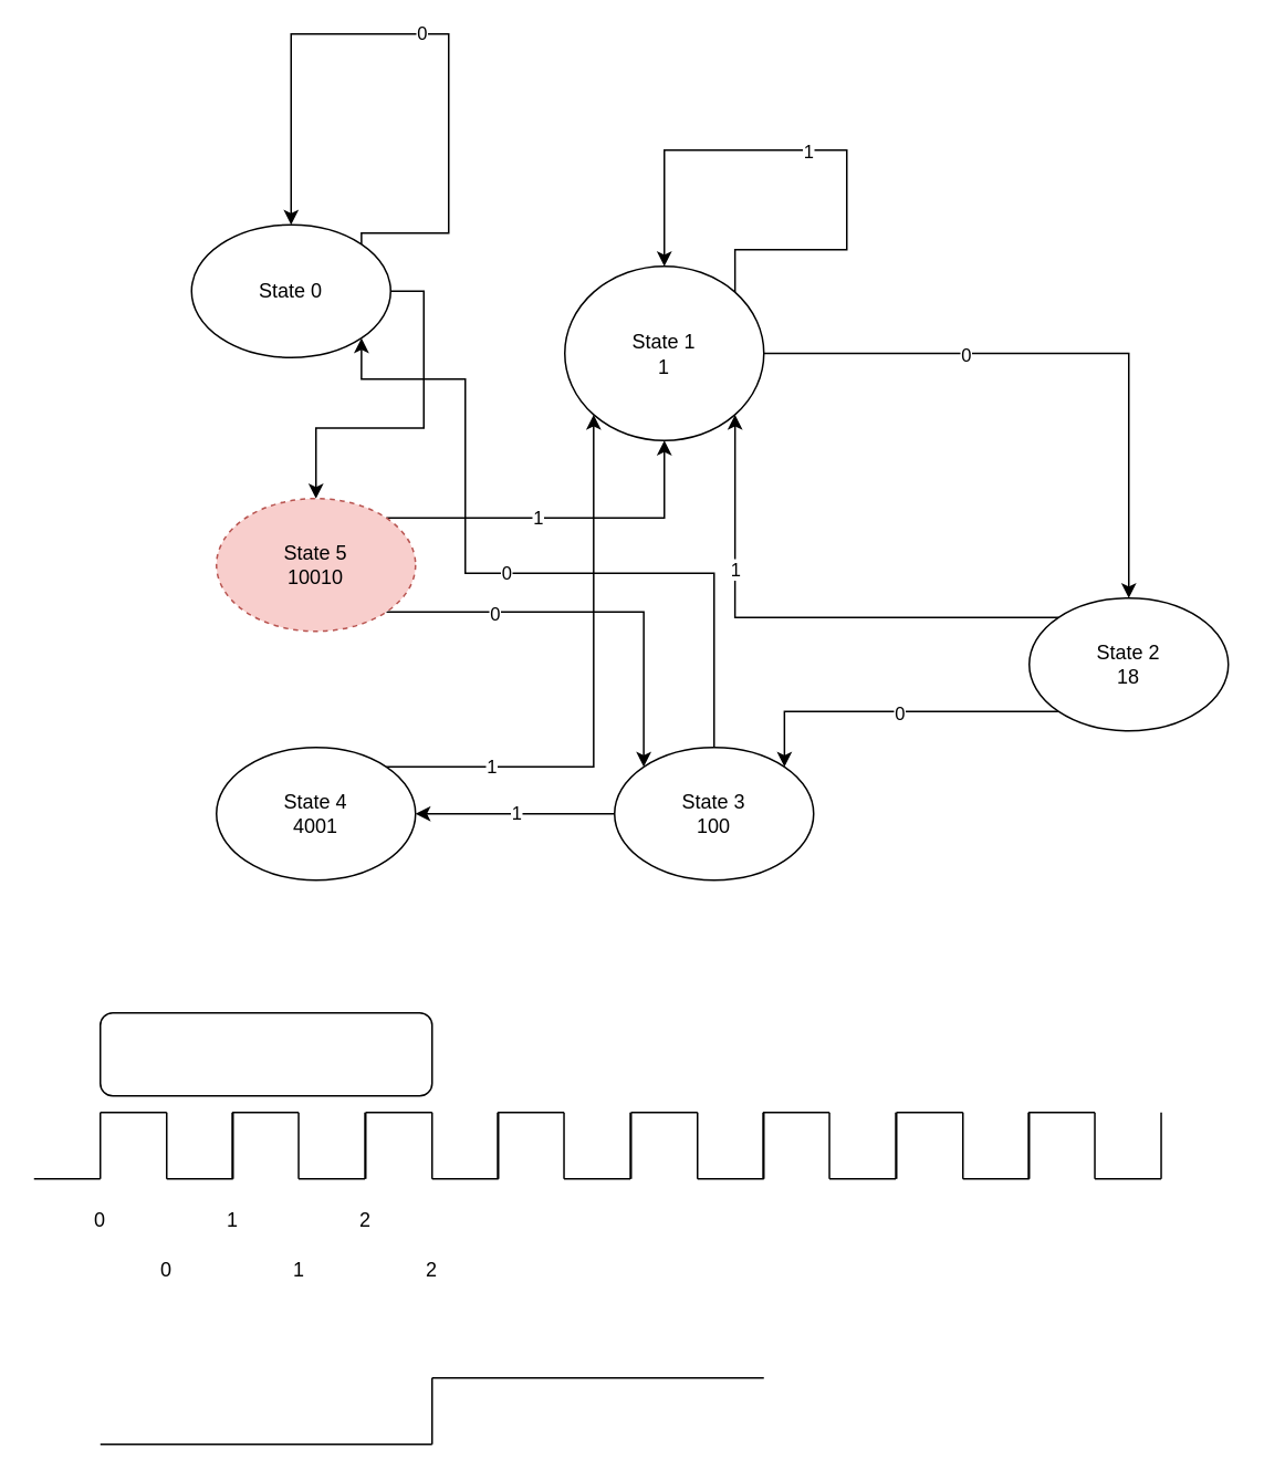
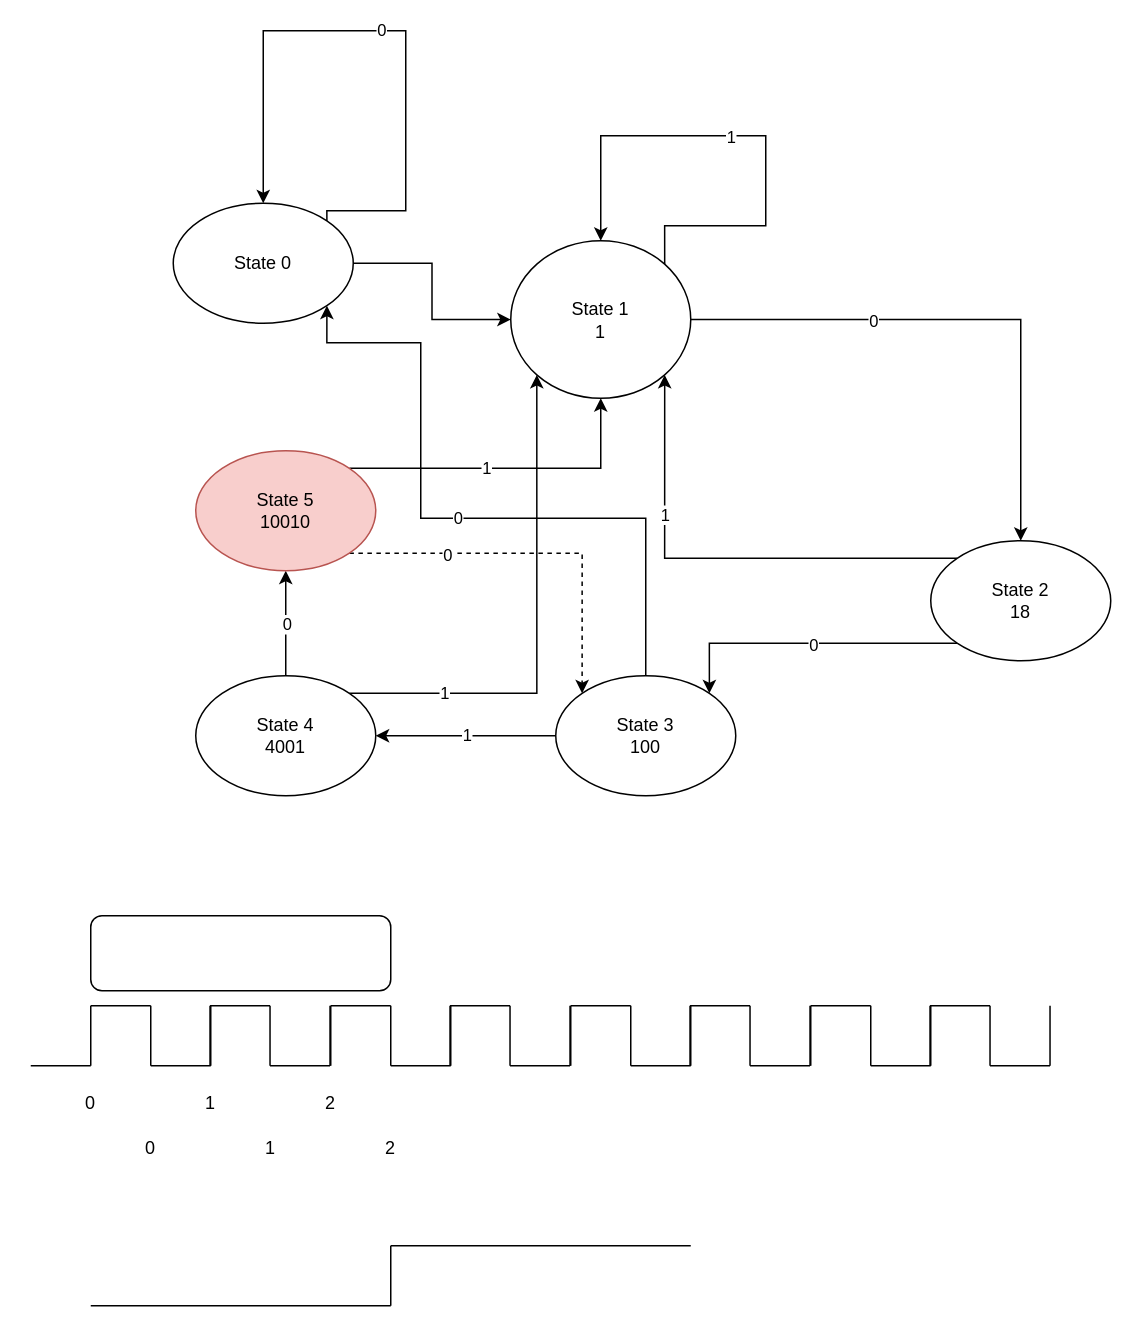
  <mxCell id="0" />
  <mxCell id="1" parent="0" />
- <mxCell id="2" style="edgeStyle=orthogonalEdgeStyle;rounded=0;orthogonalLoop=1;jettySize=auto;html=1;exitX=1;exitY=0.5;exitDx=0;exitDy=0;" edge="1" parent="1" source="3" target="29"><mxGeometry relative="1" as="geometry" /></mxCell>
+ <mxCell id="2" style="edgeStyle=orthogonalEdgeStyle;rounded=0;orthogonalLoop=1;jettySize=auto;html=1;exitX=1;exitY=0.5;exitDx=0;exitDy=0;entryX=0;entryY=0.5;entryDx=0;entryDy=0;" edge="1" parent="1" source="3" target="6"><mxGeometry relative="1" as="geometry" /></mxCell>
  <mxCell id="3" value="State 0" style="ellipse;whiteSpace=wrap;html=1;" vertex="1" parent="1"><mxGeometry x="115" y="135" width="120" height="80" as="geometry" /></mxCell>
  <mxCell id="4" style="edgeStyle=orthogonalEdgeStyle;rounded=0;orthogonalLoop=1;jettySize=auto;html=1;exitX=1;exitY=0.5;exitDx=0;exitDy=0;" edge="1" parent="1" source="6" target="11"><mxGeometry relative="1" as="geometry" /></mxCell>
  <mxCell id="5" value="0" style="edgeLabel;html=1;align=center;verticalAlign=middle;resizable=0;points=[];" vertex="1" connectable="0" parent="4"><mxGeometry x="-0.341" y="-1" relative="1" as="geometry"><mxPoint as="offset" /></mxGeometry></mxCell>
  <mxCell id="6" value="State 1&lt;br&gt;1" style="ellipse;whiteSpace=wrap;html=1;" vertex="1" parent="1"><mxGeometry x="340" y="160" width="120" height="105" as="geometry" /></mxCell>
  <mxCell id="7" style="edgeStyle=orthogonalEdgeStyle;rounded=0;orthogonalLoop=1;jettySize=auto;html=1;exitX=0;exitY=1;exitDx=0;exitDy=0;entryX=1;entryY=0;entryDx=0;entryDy=0;" edge="1" parent="1" source="11" target="16"><mxGeometry relative="1" as="geometry" /></mxCell>
  <mxCell id="8" value="0" style="edgeLabel;html=1;align=center;verticalAlign=middle;resizable=0;points=[];" vertex="1" connectable="0" parent="7"><mxGeometry x="-0.037" y="1" relative="1" as="geometry"><mxPoint as="offset" /></mxGeometry></mxCell>
  <mxCell id="9" style="edgeStyle=orthogonalEdgeStyle;rounded=0;orthogonalLoop=1;jettySize=auto;html=1;exitX=0;exitY=0;exitDx=0;exitDy=0;entryX=1;entryY=1;entryDx=0;entryDy=0;" edge="1" parent="1" source="11" target="6"><mxGeometry relative="1" as="geometry" /></mxCell>
  <mxCell id="10" value="1" style="edgeLabel;html=1;align=center;verticalAlign=middle;resizable=0;points=[];" vertex="1" connectable="0" parent="9"><mxGeometry x="0.412" relative="1" as="geometry"><mxPoint as="offset" /></mxGeometry></mxCell>
  <mxCell id="11" value="State 2&lt;br&gt;18" style="ellipse;whiteSpace=wrap;html=1;" vertex="1" parent="1"><mxGeometry x="620" y="360" width="120" height="80" as="geometry" /></mxCell>
  <mxCell id="12" style="edgeStyle=orthogonalEdgeStyle;rounded=0;orthogonalLoop=1;jettySize=auto;html=1;exitX=0;exitY=0.5;exitDx=0;exitDy=0;entryX=1;entryY=0.5;entryDx=0;entryDy=0;" edge="1" parent="1" source="16" target="21"><mxGeometry relative="1" as="geometry" /></mxCell>
  <mxCell id="13" value="1" style="edgeLabel;html=1;align=center;verticalAlign=middle;resizable=0;points=[];" vertex="1" connectable="0" parent="12"><mxGeometry x="0.008" y="-1" relative="1" as="geometry"><mxPoint as="offset" /></mxGeometry></mxCell>
  <mxCell id="14" style="edgeStyle=orthogonalEdgeStyle;rounded=0;orthogonalLoop=1;jettySize=auto;html=1;exitX=0.5;exitY=0;exitDx=0;exitDy=0;entryX=1;entryY=1;entryDx=0;entryDy=0;" edge="1" parent="1" source="16" target="3"><mxGeometry relative="1" as="geometry"><Array as="points"><mxPoint x="430" y="345" /><mxPoint x="280" y="345" /><mxPoint x="280" y="228" /></Array></mxGeometry></mxCell>
  <mxCell id="15" value="0" style="edgeLabel;html=1;align=center;verticalAlign=middle;resizable=0;points=[];" vertex="1" connectable="0" parent="14"><mxGeometry x="0.004" y="-1" relative="1" as="geometry"><mxPoint as="offset" /></mxGeometry></mxCell>
  <mxCell id="16" value="State 3&lt;br&gt;100" style="ellipse;whiteSpace=wrap;html=1;" vertex="1" parent="1"><mxGeometry x="370" y="450" width="120" height="80" as="geometry" /></mxCell>
+ <mxCell id="17" style="edgeStyle=orthogonalEdgeStyle;rounded=0;orthogonalLoop=1;jettySize=auto;html=1;exitX=0.5;exitY=0;exitDx=0;exitDy=0;entryX=0.5;entryY=1;entryDx=0;entryDy=0;" edge="1" parent="1" source="21" target="29"><mxGeometry relative="1" as="geometry" /></mxCell>
+ <mxCell id="18" value="0" style="edgeLabel;html=1;align=center;verticalAlign=middle;resizable=0;points=[];" vertex="1" connectable="0" parent="17"><mxGeometry x="-0.014" relative="1" as="geometry"><mxPoint as="offset" /></mxGeometry></mxCell>
  <mxCell id="19" style="edgeStyle=orthogonalEdgeStyle;rounded=0;orthogonalLoop=1;jettySize=auto;html=1;exitX=1;exitY=0;exitDx=0;exitDy=0;entryX=0;entryY=1;entryDx=0;entryDy=0;" edge="1" parent="1" source="21" target="6"><mxGeometry relative="1" as="geometry" /></mxCell>
  <mxCell id="20" value="1" style="edgeLabel;html=1;align=center;verticalAlign=middle;resizable=0;points=[];" vertex="1" connectable="0" parent="19"><mxGeometry x="-0.626" relative="1" as="geometry"><mxPoint as="offset" /></mxGeometry></mxCell>
  <mxCell id="21" value="State 4&lt;br&gt;4001" style="ellipse;whiteSpace=wrap;html=1;" vertex="1" parent="1"><mxGeometry x="130" y="450" width="120" height="80" as="geometry" /></mxCell>
  <mxCell id="22" value="0" style="edgeStyle=orthogonalEdgeStyle;rounded=0;orthogonalLoop=1;jettySize=auto;html=1;exitX=1;exitY=0;exitDx=0;exitDy=0;entryX=0.5;entryY=0;entryDx=0;entryDy=0;" edge="1" parent="1" source="3" target="3"><mxGeometry relative="1" as="geometry"><Array as="points"><mxPoint x="232" y="140" /><mxPoint x="270" y="140" /><mxPoint x="270" y="20" /><mxPoint x="190" y="20" /></Array></mxGeometry></mxCell>
  <mxCell id="23" style="edgeStyle=orthogonalEdgeStyle;rounded=0;orthogonalLoop=1;jettySize=auto;html=1;exitX=1;exitY=0;exitDx=0;exitDy=0;entryX=0.5;entryY=0;entryDx=0;entryDy=0;" edge="1" parent="1" source="6" target="6"><mxGeometry relative="1" as="geometry"><Array as="points"><mxPoint x="472" y="150" /><mxPoint x="510" y="150" /><mxPoint x="510" y="90" /><mxPoint x="430" y="90" /></Array></mxGeometry></mxCell>
  <mxCell id="24" value="1" style="edgeLabel;html=1;align=center;verticalAlign=middle;resizable=0;points=[];" vertex="1" connectable="0" parent="23"><mxGeometry x="0.06" relative="1" as="geometry"><mxPoint as="offset" /></mxGeometry></mxCell>
- <mxCell id="25" style="edgeStyle=orthogonalEdgeStyle;rounded=0;orthogonalLoop=1;jettySize=auto;html=1;exitX=1;exitY=1;exitDx=0;exitDy=0;entryX=0;entryY=0;entryDx=0;entryDy=0;" edge="1" parent="1" source="29" target="16"><mxGeometry relative="1" as="geometry" /></mxCell>
+ <mxCell id="25" style="edgeStyle=orthogonalEdgeStyle;rounded=0;orthogonalLoop=1;jettySize=auto;html=1;exitX=1;exitY=1;exitDx=0;exitDy=0;entryX=0;entryY=0;entryDx=0;entryDy=0;dashed=1;" edge="1" parent="1" source="29" target="16"><mxGeometry relative="1" as="geometry" /></mxCell>
  <mxCell id="26" value="0" style="edgeLabel;html=1;align=center;verticalAlign=middle;resizable=0;points=[];" vertex="1" connectable="0" parent="25"><mxGeometry x="-0.474" y="-1" relative="1" as="geometry"><mxPoint as="offset" /></mxGeometry></mxCell>
  <mxCell id="27" style="edgeStyle=orthogonalEdgeStyle;rounded=0;orthogonalLoop=1;jettySize=auto;html=1;exitX=1;exitY=0;exitDx=0;exitDy=0;entryX=0.5;entryY=1;entryDx=0;entryDy=0;" edge="1" parent="1" source="29" target="6"><mxGeometry relative="1" as="geometry" /></mxCell>
  <mxCell id="28" value="1" style="edgeLabel;html=1;align=center;verticalAlign=middle;resizable=0;points=[];" vertex="1" connectable="0" parent="27"><mxGeometry x="-0.154" relative="1" as="geometry"><mxPoint as="offset" /></mxGeometry></mxCell>
- <mxCell id="29" value="State 5&lt;br&gt;10010" style="ellipse;whiteSpace=wrap;html=1;fillColor=#f8cecc;strokeColor=#b85450;dashed=1;" vertex="1" parent="1"><mxGeometry x="130" y="300" width="120" height="80" as="geometry" /></mxCell>
+ <mxCell id="29" value="State 5&lt;br&gt;10010" style="ellipse;whiteSpace=wrap;html=1;fillColor=#f8cecc;strokeColor=#b85450;" vertex="1" parent="1"><mxGeometry x="130" y="300" width="120" height="80" as="geometry" /></mxCell>
  <mxCell id="30" value="" style="endArrow=none;html=1;rounded=0;" edge="1" parent="1"><mxGeometry width="50" height="50" relative="1" as="geometry"><mxPoint x="60" y="710" as="sourcePoint" /><mxPoint x="60" y="670" as="targetPoint" /></mxGeometry></mxCell>
  <mxCell id="31" value="" style="endArrow=none;html=1;rounded=0;" edge="1" parent="1"><mxGeometry width="50" height="50" relative="1" as="geometry"><mxPoint x="60" y="670" as="sourcePoint" /><mxPoint x="100" y="670" as="targetPoint" /></mxGeometry></mxCell>
  <mxCell id="32" value="" style="endArrow=none;html=1;rounded=0;" edge="1" parent="1"><mxGeometry width="50" height="50" relative="1" as="geometry"><mxPoint x="100" y="710" as="sourcePoint" /><mxPoint x="100" y="670" as="targetPoint" /></mxGeometry></mxCell>
  <mxCell id="33" value="" style="endArrow=none;html=1;rounded=0;" edge="1" parent="1"><mxGeometry width="50" height="50" relative="1" as="geometry"><mxPoint x="100" y="710" as="sourcePoint" /><mxPoint x="140" y="710" as="targetPoint" /></mxGeometry></mxCell>
  <mxCell id="34" value="" style="endArrow=none;html=1;rounded=0;" edge="1" parent="1"><mxGeometry width="50" height="50" relative="1" as="geometry"><mxPoint x="140" y="710" as="sourcePoint" /><mxPoint x="140" y="670" as="targetPoint" /></mxGeometry></mxCell>
  <mxCell id="35" value="" style="endArrow=none;html=1;rounded=0;" edge="1" parent="1"><mxGeometry width="50" height="50" relative="1" as="geometry"><mxPoint x="139.52" y="710" as="sourcePoint" /><mxPoint x="139.52" y="670" as="targetPoint" /></mxGeometry></mxCell>
  <mxCell id="36" value="" style="endArrow=none;html=1;rounded=0;" edge="1" parent="1"><mxGeometry width="50" height="50" relative="1" as="geometry"><mxPoint x="139.52" y="670" as="sourcePoint" /><mxPoint x="179.52" y="670" as="targetPoint" /></mxGeometry></mxCell>
  <mxCell id="37" value="" style="endArrow=none;html=1;rounded=0;" edge="1" parent="1"><mxGeometry width="50" height="50" relative="1" as="geometry"><mxPoint x="179.52" y="710" as="sourcePoint" /><mxPoint x="179.52" y="670" as="targetPoint" /></mxGeometry></mxCell>
  <mxCell id="38" value="" style="endArrow=none;html=1;rounded=0;" edge="1" parent="1"><mxGeometry width="50" height="50" relative="1" as="geometry"><mxPoint x="179.52" y="710" as="sourcePoint" /><mxPoint x="219.52" y="710" as="targetPoint" /></mxGeometry></mxCell>
  <mxCell id="39" value="" style="endArrow=none;html=1;rounded=0;" edge="1" parent="1"><mxGeometry width="50" height="50" relative="1" as="geometry"><mxPoint x="219.52" y="710" as="sourcePoint" /><mxPoint x="219.52" y="670" as="targetPoint" /></mxGeometry></mxCell>
  <mxCell id="40" value="" style="endArrow=none;html=1;rounded=0;" edge="1" parent="1"><mxGeometry width="50" height="50" relative="1" as="geometry"><mxPoint x="220" y="710" as="sourcePoint" /><mxPoint x="220" y="670" as="targetPoint" /></mxGeometry></mxCell>
  <mxCell id="41" value="" style="endArrow=none;html=1;rounded=0;" edge="1" parent="1"><mxGeometry width="50" height="50" relative="1" as="geometry"><mxPoint x="220" y="670" as="sourcePoint" /><mxPoint x="260" y="670" as="targetPoint" /></mxGeometry></mxCell>
  <mxCell id="42" value="" style="endArrow=none;html=1;rounded=0;" edge="1" parent="1"><mxGeometry width="50" height="50" relative="1" as="geometry"><mxPoint x="260" y="710" as="sourcePoint" /><mxPoint x="260" y="670" as="targetPoint" /></mxGeometry></mxCell>
  <mxCell id="43" value="" style="endArrow=none;html=1;rounded=0;" edge="1" parent="1"><mxGeometry width="50" height="50" relative="1" as="geometry"><mxPoint x="260" y="710" as="sourcePoint" /><mxPoint x="300" y="710" as="targetPoint" /></mxGeometry></mxCell>
  <mxCell id="44" value="" style="endArrow=none;html=1;rounded=0;" edge="1" parent="1"><mxGeometry width="50" height="50" relative="1" as="geometry"><mxPoint x="300" y="710" as="sourcePoint" /><mxPoint x="300" y="670" as="targetPoint" /></mxGeometry></mxCell>
  <mxCell id="45" value="" style="endArrow=none;html=1;rounded=0;" edge="1" parent="1"><mxGeometry width="50" height="50" relative="1" as="geometry"><mxPoint x="299.52" y="710" as="sourcePoint" /><mxPoint x="299.52" y="670" as="targetPoint" /></mxGeometry></mxCell>
  <mxCell id="46" value="" style="endArrow=none;html=1;rounded=0;" edge="1" parent="1"><mxGeometry width="50" height="50" relative="1" as="geometry"><mxPoint x="299.52" y="670" as="sourcePoint" /><mxPoint x="339.52" y="670" as="targetPoint" /></mxGeometry></mxCell>
  <mxCell id="47" value="" style="endArrow=none;html=1;rounded=0;" edge="1" parent="1"><mxGeometry width="50" height="50" relative="1" as="geometry"><mxPoint x="339.52" y="710" as="sourcePoint" /><mxPoint x="339.52" y="670" as="targetPoint" /></mxGeometry></mxCell>
  <mxCell id="48" value="" style="endArrow=none;html=1;rounded=0;" edge="1" parent="1"><mxGeometry width="50" height="50" relative="1" as="geometry"><mxPoint x="339.52" y="710" as="sourcePoint" /><mxPoint x="379.52" y="710" as="targetPoint" /></mxGeometry></mxCell>
  <mxCell id="49" value="" style="endArrow=none;html=1;rounded=0;" edge="1" parent="1"><mxGeometry width="50" height="50" relative="1" as="geometry"><mxPoint x="379.52" y="710" as="sourcePoint" /><mxPoint x="379.52" y="670" as="targetPoint" /></mxGeometry></mxCell>
  <mxCell id="50" value="" style="endArrow=none;html=1;rounded=0;" edge="1" parent="1"><mxGeometry width="50" height="50" relative="1" as="geometry"><mxPoint x="380" y="710" as="sourcePoint" /><mxPoint x="380" y="670" as="targetPoint" /></mxGeometry></mxCell>
  <mxCell id="51" value="" style="endArrow=none;html=1;rounded=0;" edge="1" parent="1"><mxGeometry width="50" height="50" relative="1" as="geometry"><mxPoint x="380" y="670" as="sourcePoint" /><mxPoint x="420" y="670" as="targetPoint" /></mxGeometry></mxCell>
  <mxCell id="52" value="" style="endArrow=none;html=1;rounded=0;" edge="1" parent="1"><mxGeometry width="50" height="50" relative="1" as="geometry"><mxPoint x="420" y="710" as="sourcePoint" /><mxPoint x="420" y="670" as="targetPoint" /></mxGeometry></mxCell>
  <mxCell id="53" value="" style="endArrow=none;html=1;rounded=0;" edge="1" parent="1"><mxGeometry width="50" height="50" relative="1" as="geometry"><mxPoint x="420" y="710" as="sourcePoint" /><mxPoint x="460" y="710" as="targetPoint" /></mxGeometry></mxCell>
  <mxCell id="54" value="" style="endArrow=none;html=1;rounded=0;" edge="1" parent="1"><mxGeometry width="50" height="50" relative="1" as="geometry"><mxPoint x="460" y="710" as="sourcePoint" /><mxPoint x="460" y="670" as="targetPoint" /></mxGeometry></mxCell>
  <mxCell id="55" value="" style="endArrow=none;html=1;rounded=0;" edge="1" parent="1"><mxGeometry width="50" height="50" relative="1" as="geometry"><mxPoint x="459.52" y="710" as="sourcePoint" /><mxPoint x="459.52" y="670" as="targetPoint" /></mxGeometry></mxCell>
  <mxCell id="56" value="" style="endArrow=none;html=1;rounded=0;" edge="1" parent="1"><mxGeometry width="50" height="50" relative="1" as="geometry"><mxPoint x="459.52" y="670" as="sourcePoint" /><mxPoint x="499.52" y="670" as="targetPoint" /></mxGeometry></mxCell>
  <mxCell id="57" value="" style="endArrow=none;html=1;rounded=0;" edge="1" parent="1"><mxGeometry width="50" height="50" relative="1" as="geometry"><mxPoint x="499.52" y="710" as="sourcePoint" /><mxPoint x="499.52" y="670" as="targetPoint" /></mxGeometry></mxCell>
  <mxCell id="58" value="" style="endArrow=none;html=1;rounded=0;" edge="1" parent="1"><mxGeometry width="50" height="50" relative="1" as="geometry"><mxPoint x="499.52" y="710" as="sourcePoint" /><mxPoint x="539.52" y="710" as="targetPoint" /></mxGeometry></mxCell>
  <mxCell id="59" value="" style="endArrow=none;html=1;rounded=0;" edge="1" parent="1"><mxGeometry width="50" height="50" relative="1" as="geometry"><mxPoint x="539.52" y="710" as="sourcePoint" /><mxPoint x="539.52" y="670" as="targetPoint" /></mxGeometry></mxCell>
  <mxCell id="60" value="" style="endArrow=none;html=1;rounded=0;" edge="1" parent="1"><mxGeometry width="50" height="50" relative="1" as="geometry"><mxPoint x="540" y="710" as="sourcePoint" /><mxPoint x="540" y="670" as="targetPoint" /></mxGeometry></mxCell>
  <mxCell id="61" value="" style="endArrow=none;html=1;rounded=0;" edge="1" parent="1"><mxGeometry width="50" height="50" relative="1" as="geometry"><mxPoint x="540" y="670" as="sourcePoint" /><mxPoint x="580" y="670" as="targetPoint" /></mxGeometry></mxCell>
  <mxCell id="62" value="" style="endArrow=none;html=1;rounded=0;" edge="1" parent="1"><mxGeometry width="50" height="50" relative="1" as="geometry"><mxPoint x="580" y="710" as="sourcePoint" /><mxPoint x="580" y="670" as="targetPoint" /></mxGeometry></mxCell>
  <mxCell id="63" value="" style="endArrow=none;html=1;rounded=0;" edge="1" parent="1"><mxGeometry width="50" height="50" relative="1" as="geometry"><mxPoint x="580" y="710" as="sourcePoint" /><mxPoint x="620" y="710" as="targetPoint" /></mxGeometry></mxCell>
  <mxCell id="64" value="" style="endArrow=none;html=1;rounded=0;" edge="1" parent="1"><mxGeometry width="50" height="50" relative="1" as="geometry"><mxPoint x="620" y="710" as="sourcePoint" /><mxPoint x="620" y="670" as="targetPoint" /></mxGeometry></mxCell>
  <mxCell id="65" value="" style="endArrow=none;html=1;rounded=0;" edge="1" parent="1"><mxGeometry width="50" height="50" relative="1" as="geometry"><mxPoint x="619.52" y="710" as="sourcePoint" /><mxPoint x="619.52" y="670" as="targetPoint" /></mxGeometry></mxCell>
  <mxCell id="66" value="" style="endArrow=none;html=1;rounded=0;" edge="1" parent="1"><mxGeometry width="50" height="50" relative="1" as="geometry"><mxPoint x="619.52" y="670" as="sourcePoint" /><mxPoint x="659.52" y="670" as="targetPoint" /></mxGeometry></mxCell>
  <mxCell id="67" value="" style="endArrow=none;html=1;rounded=0;" edge="1" parent="1"><mxGeometry width="50" height="50" relative="1" as="geometry"><mxPoint x="659.52" y="710" as="sourcePoint" /><mxPoint x="659.52" y="670" as="targetPoint" /></mxGeometry></mxCell>
  <mxCell id="68" value="" style="endArrow=none;html=1;rounded=0;" edge="1" parent="1"><mxGeometry width="50" height="50" relative="1" as="geometry"><mxPoint x="659.52" y="710" as="sourcePoint" /><mxPoint x="699.52" y="710" as="targetPoint" /></mxGeometry></mxCell>
  <mxCell id="69" value="" style="endArrow=none;html=1;rounded=0;" edge="1" parent="1"><mxGeometry width="50" height="50" relative="1" as="geometry"><mxPoint x="699.52" y="710" as="sourcePoint" /><mxPoint x="699.52" y="670" as="targetPoint" /></mxGeometry></mxCell>
  <mxCell id="70" value="" style="endArrow=none;html=1;rounded=0;" edge="1" parent="1"><mxGeometry width="50" height="50" relative="1" as="geometry"><mxPoint y="710" as="sourcePoint" x="20" /><mxPoint x="60" y="710" as="targetPoint" /></mxGeometry></mxCell>
  <mxCell id="71" value="" style="rounded=1;whiteSpace=wrap;html=1;" vertex="1" parent="1"><mxGeometry x="60" y="610" width="200" height="50" as="geometry" /></mxCell>
  <mxCell id="72" value="0" style="text;html=1;strokeColor=none;fillColor=none;align=center;verticalAlign=middle;whiteSpace=wrap;rounded=0;" vertex="1" parent="1"><mxGeometry x="30" y="720" width="60" height="30" as="geometry" /></mxCell>
  <mxCell id="73" value="1" style="text;html=1;strokeColor=none;fillColor=none;align=center;verticalAlign=middle;whiteSpace=wrap;rounded=0;" vertex="1" parent="1"><mxGeometry x="110" y="720" width="60" height="30" as="geometry" /></mxCell>
  <mxCell id="74" value="2" style="text;html=1;strokeColor=none;fillColor=none;align=center;verticalAlign=middle;whiteSpace=wrap;rounded=0;" vertex="1" parent="1"><mxGeometry x="190" y="720" width="60" height="30" as="geometry" /></mxCell>
  <mxCell id="75" value="0" style="text;html=1;strokeColor=none;fillColor=none;align=center;verticalAlign=middle;whiteSpace=wrap;rounded=0;" vertex="1" parent="1"><mxGeometry x="70" y="750" width="60" height="30" as="geometry" /></mxCell>
  <mxCell id="76" value="1" style="text;html=1;strokeColor=none;fillColor=none;align=center;verticalAlign=middle;whiteSpace=wrap;rounded=0;" vertex="1" parent="1"><mxGeometry x="150" y="750" width="60" height="30" as="geometry" /></mxCell>
  <mxCell id="77" value="2" style="text;html=1;strokeColor=none;fillColor=none;align=center;verticalAlign=middle;whiteSpace=wrap;rounded=0;" vertex="1" parent="1"><mxGeometry x="230" y="750" width="60" height="30" as="geometry" /></mxCell>
  <mxCell id="78" value="" style="endArrow=none;html=1;rounded=0;" edge="1" parent="1"><mxGeometry width="50" height="50" relative="1" as="geometry"><mxPoint x="60" y="870" as="sourcePoint" /><mxPoint x="260" y="870" as="targetPoint" /></mxGeometry></mxCell>
  <mxCell id="79" value="" style="endArrow=none;html=1;rounded=0;" edge="1" parent="1"><mxGeometry width="50" height="50" relative="1" as="geometry"><mxPoint x="260" y="830" as="sourcePoint" /><mxPoint x="460" y="830" as="targetPoint" /></mxGeometry></mxCell>
  <mxCell id="80" value="" style="endArrow=none;html=1;rounded=0;" edge="1" parent="1"><mxGeometry width="50" height="50" relative="1" as="geometry"><mxPoint x="260" y="870" as="sourcePoint" /><mxPoint x="260" y="830" as="targetPoint" /></mxGeometry></mxCell>
